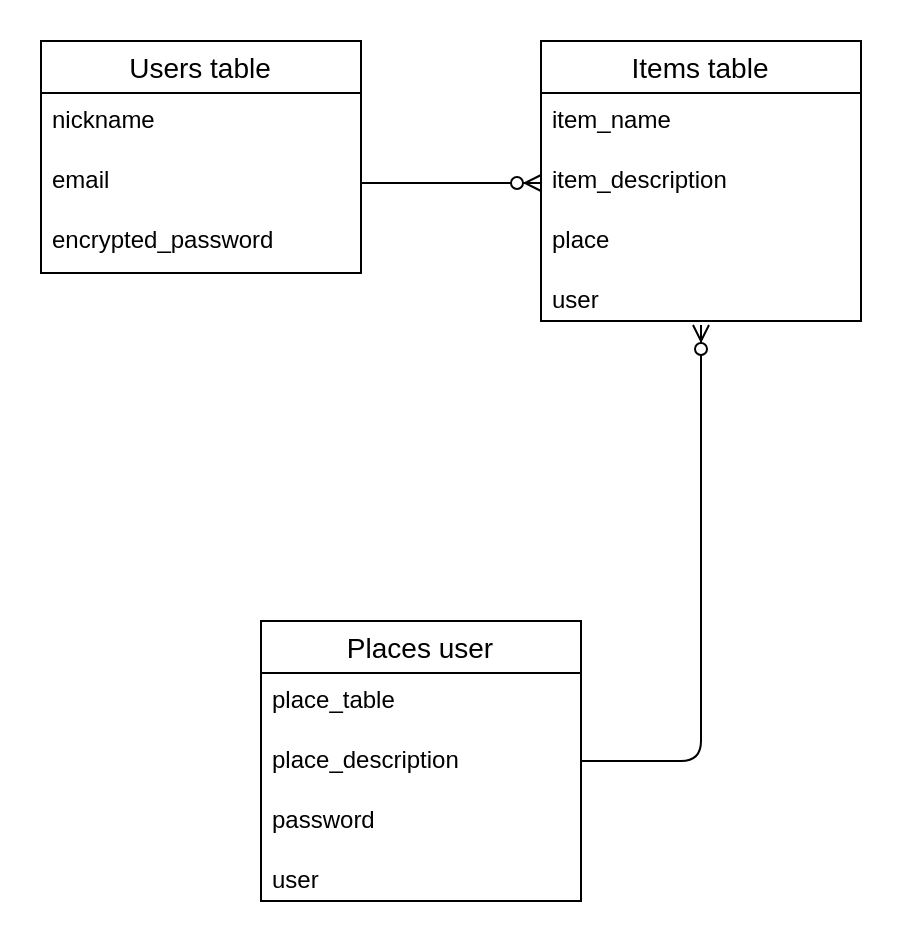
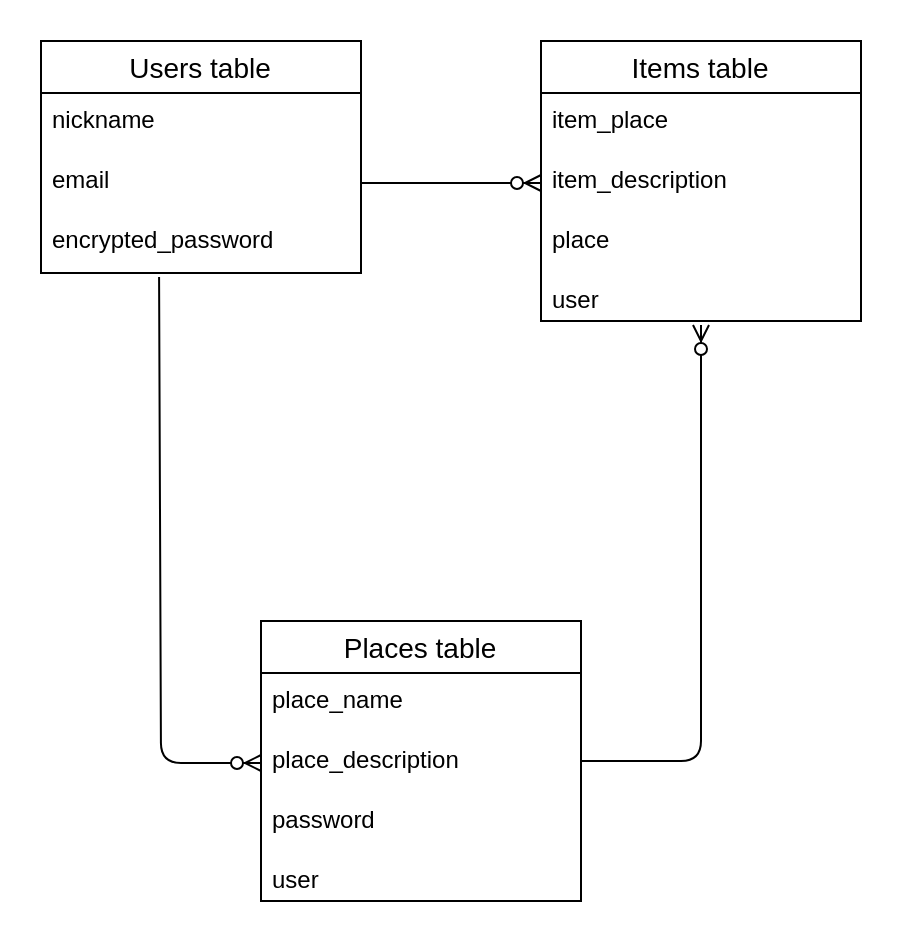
  <mxCell id="0" />
  <mxCell id="1" parent="0" />
  <mxCell id="2" value="Users table" style="swimlane;fontStyle=0;childLayout=stackLayout;horizontal=1;startSize=26;horizontalStack=0;resizeParent=1;resizeParentMax=0;resizeLast=0;collapsible=1;marginBottom=0;align=center;fontSize=14;" vertex="1" parent="1"><mxGeometry x="20" y="20" width="160" height="116" as="geometry" /></mxCell>
  <mxCell id="3" value="nickname" style="text;strokeColor=none;fillColor=none;spacingLeft=4;spacingRight=4;overflow=hidden;rotatable=0;points=[[0,0.5],[1,0.5]];portConstraint=eastwest;fontSize=12;" vertex="1" parent="2"><mxGeometry y="26" width="160" height="30" as="geometry" /></mxCell>
  <mxCell id="4" value="email" style="text;strokeColor=none;fillColor=none;spacingLeft=4;spacingRight=4;overflow=hidden;rotatable=0;points=[[0,0.5],[1,0.5]];portConstraint=eastwest;fontSize=12;" vertex="1" parent="2"><mxGeometry y="56" width="160" height="30" as="geometry" /></mxCell>
  <mxCell id="5" value="encrypted_password" style="text;strokeColor=none;fillColor=none;spacingLeft=4;spacingRight=4;overflow=hidden;rotatable=0;points=[[0,0.5],[1,0.5]];portConstraint=eastwest;fontSize=12;" vertex="1" parent="2"><mxGeometry y="86" width="160" height="30" as="geometry" /></mxCell>
  <mxCell id="6" value="Items table" style="swimlane;fontStyle=0;childLayout=stackLayout;horizontal=1;startSize=26;horizontalStack=0;resizeParent=1;resizeParentMax=0;resizeLast=0;collapsible=1;marginBottom=0;align=center;fontSize=14;" vertex="1" parent="1"><mxGeometry x="270" y="20" width="160" height="140" as="geometry"><mxRectangle x="290" y="90" width="110" height="30" as="alternateBounds" /></mxGeometry></mxCell>
- <mxCell id="7" value="item_name" style="text;strokeColor=none;fillColor=none;spacingLeft=4;spacingRight=4;overflow=hidden;rotatable=0;points=[[0,0.5],[1,0.5]];portConstraint=eastwest;fontSize=12;" vertex="1" parent="6"><mxGeometry y="26" width="160" height="30" as="geometry" /></mxCell>
+ <mxCell id="7" value="item_place" style="text;strokeColor=none;fillColor=none;spacingLeft=4;spacingRight=4;overflow=hidden;rotatable=0;points=[[0,0.5],[1,0.5]];portConstraint=eastwest;fontSize=12;" vertex="1" parent="6"><mxGeometry y="26" width="160" height="30" as="geometry" /></mxCell>
  <mxCell id="8" value="item_description" style="text;strokeColor=none;fillColor=none;spacingLeft=4;spacingRight=4;overflow=hidden;rotatable=0;points=[[0,0.5],[1,0.5]];portConstraint=eastwest;fontSize=12;" vertex="1" parent="6"><mxGeometry y="56" width="160" height="30" as="geometry" /></mxCell>
  <mxCell id="9" value="place" style="text;strokeColor=none;fillColor=none;spacingLeft=4;spacingRight=4;overflow=hidden;rotatable=0;points=[[0,0.5],[1,0.5]];portConstraint=eastwest;fontSize=12;" vertex="1" parent="6"><mxGeometry y="86" width="160" height="54" as="geometry" /></mxCell>
  <mxCell id="10" value="user" style="text;strokeColor=none;fillColor=none;spacingLeft=4;spacingRight=4;overflow=hidden;rotatable=0;points=[[0,0.5],[1,0.5]];portConstraint=eastwest;fontSize=12;" vertex="1" parent="1"><mxGeometry x="270" y="136" width="40" height="30" as="geometry" /></mxCell>
- <mxCell id="11" value="Places user" style="swimlane;fontStyle=0;childLayout=stackLayout;horizontal=1;startSize=26;horizontalStack=0;resizeParent=1;resizeParentMax=0;resizeLast=0;collapsible=1;marginBottom=0;align=center;fontSize=14;" vertex="1" parent="1"><mxGeometry x="130" y="310" width="160" height="140" as="geometry" /></mxCell>
- <mxCell id="12" value="place_table" style="text;strokeColor=none;fillColor=none;spacingLeft=4;spacingRight=4;overflow=hidden;rotatable=0;points=[[0,0.5],[1,0.5]];portConstraint=eastwest;fontSize=12;" vertex="1" parent="11"><mxGeometry y="26" width="160" height="30" as="geometry" /></mxCell>
+ <mxCell id="11" value="Places table" style="swimlane;fontStyle=0;childLayout=stackLayout;horizontal=1;startSize=26;horizontalStack=0;resizeParent=1;resizeParentMax=0;resizeLast=0;collapsible=1;marginBottom=0;align=center;fontSize=14;" vertex="1" parent="1"><mxGeometry x="130" y="310" width="160" height="140" as="geometry" /></mxCell>
+ <mxCell id="12" value="place_name" style="text;strokeColor=none;fillColor=none;spacingLeft=4;spacingRight=4;overflow=hidden;rotatable=0;points=[[0,0.5],[1,0.5]];portConstraint=eastwest;fontSize=12;" vertex="1" parent="11"><mxGeometry y="26" width="160" height="30" as="geometry" /></mxCell>
  <mxCell id="13" value="place_description" style="text;strokeColor=none;fillColor=none;spacingLeft=4;spacingRight=4;overflow=hidden;rotatable=0;points=[[0,0.5],[1,0.5]];portConstraint=eastwest;fontSize=12;" vertex="1" parent="11"><mxGeometry y="56" width="160" height="30" as="geometry" /></mxCell>
  <mxCell id="14" value="password" style="text;strokeColor=none;fillColor=none;spacingLeft=4;spacingRight=4;overflow=hidden;rotatable=0;points=[[0,0.5],[1,0.5]];portConstraint=eastwest;fontSize=12;" vertex="1" parent="11"><mxGeometry y="86" width="160" height="30" as="geometry" /></mxCell>
  <mxCell id="15" value="user" style="text;strokeColor=none;fillColor=none;spacingLeft=4;spacingRight=4;overflow=hidden;rotatable=0;points=[[0,0.5],[1,0.5]];portConstraint=eastwest;fontSize=12;" vertex="1" parent="11"><mxGeometry y="116" width="160" height="24" as="geometry" /></mxCell>
  <mxCell id="16" value="" style="edgeStyle=entityRelationEdgeStyle;fontSize=12;html=1;endArrow=ERzeroToMany;endFill=1;" edge="1" parent="1"><mxGeometry width="100" height="100" relative="1" as="geometry"><mxPoint x="180" y="91" as="sourcePoint" /><mxPoint x="270" y="91" as="targetPoint" /></mxGeometry></mxCell>
+ <mxCell id="17" value="" style="fontSize=12;html=1;endArrow=ERzeroToMany;endFill=1;entryX=0;entryY=0.5;entryDx=0;entryDy=0;exitX=0.369;exitY=1.067;exitDx=0;exitDy=0;exitPerimeter=0;" edge="1" parent="1" source="5" target="13"><mxGeometry width="100" height="100" relative="1" as="geometry"><mxPoint x="80" y="170" as="sourcePoint" /><mxPoint x="290" y="260" as="targetPoint" /><Array as="points"><mxPoint x="80" y="381" /></Array></mxGeometry></mxCell>
  <mxCell id="18" value="" style="fontSize=12;html=1;endArrow=ERzeroToMany;endFill=1;entryX=0.5;entryY=1.037;entryDx=0;entryDy=0;entryPerimeter=0;" edge="1" parent="1" target="9"><mxGeometry width="100" height="100" relative="1" as="geometry"><mxPoint x="290" y="380" as="sourcePoint" /><mxPoint x="350" y="190" as="targetPoint" /><Array as="points"><mxPoint x="350" y="380" /></Array></mxGeometry></mxCell>
